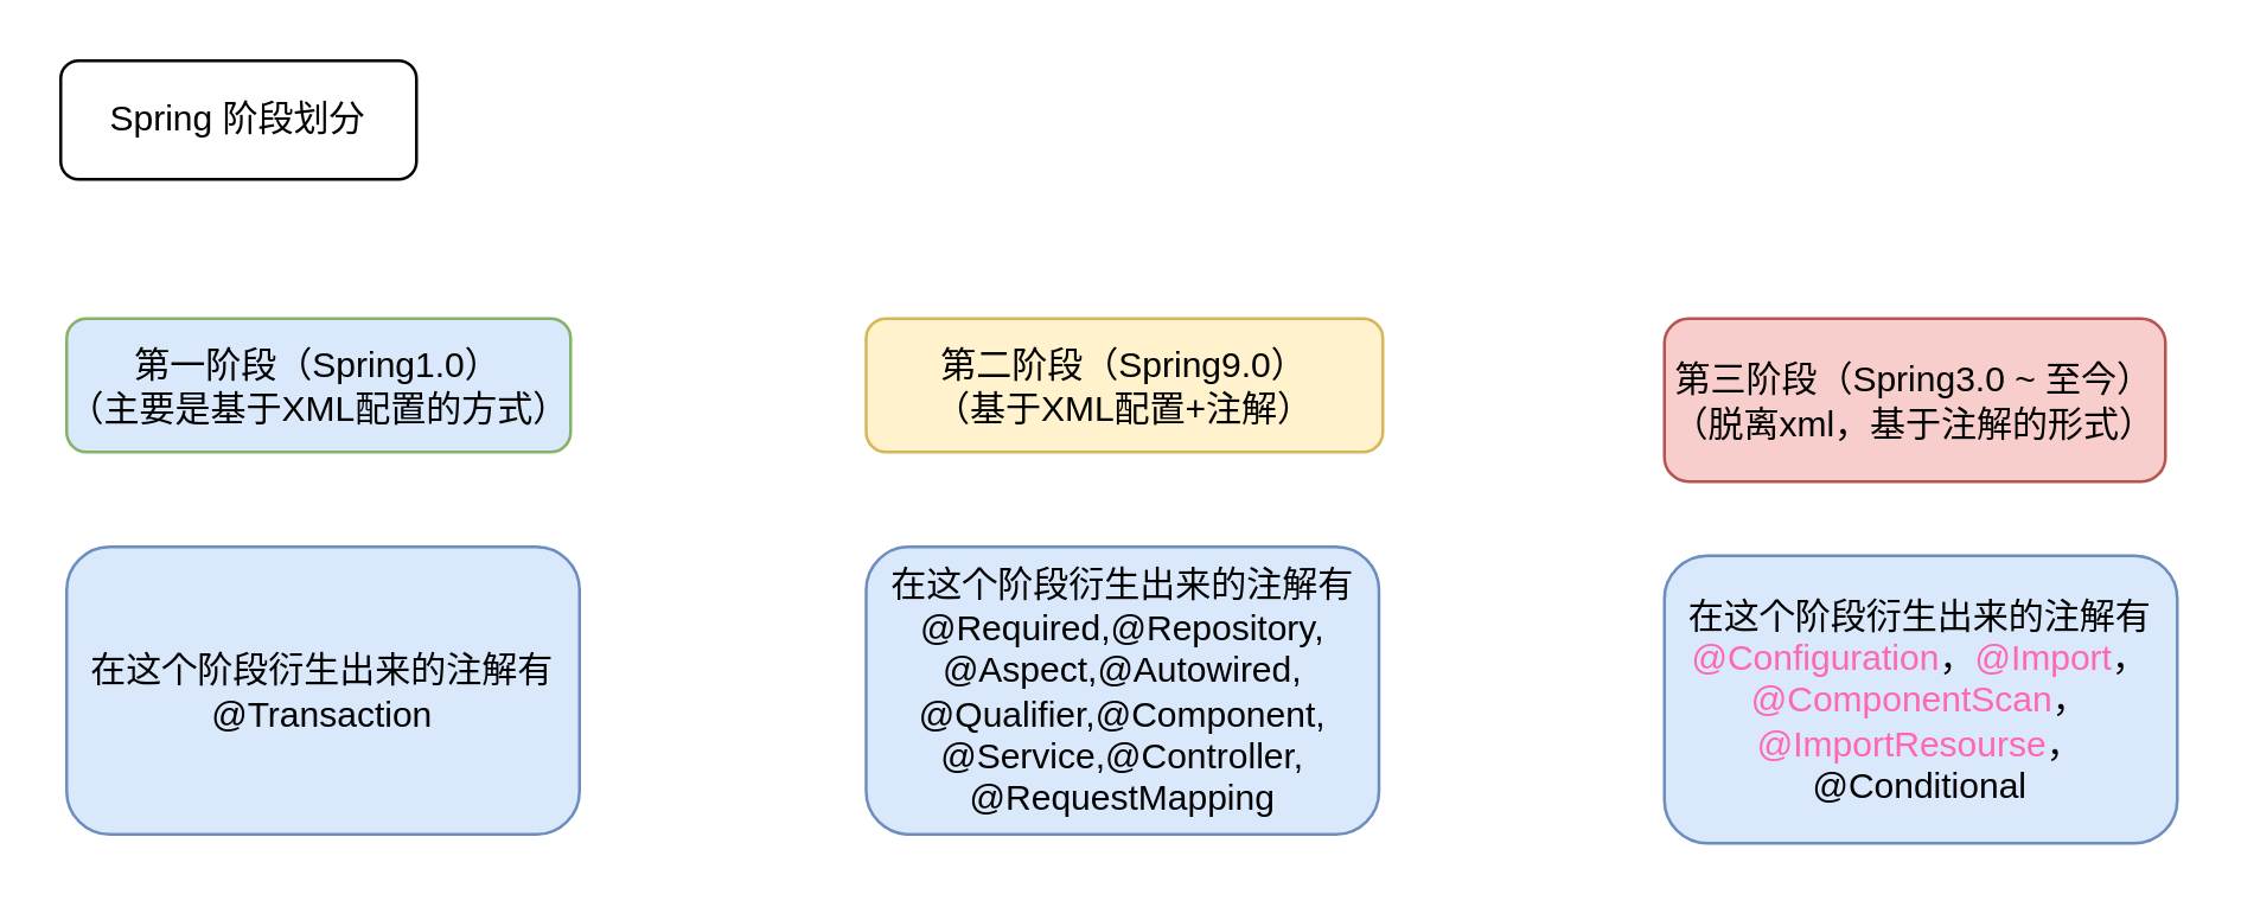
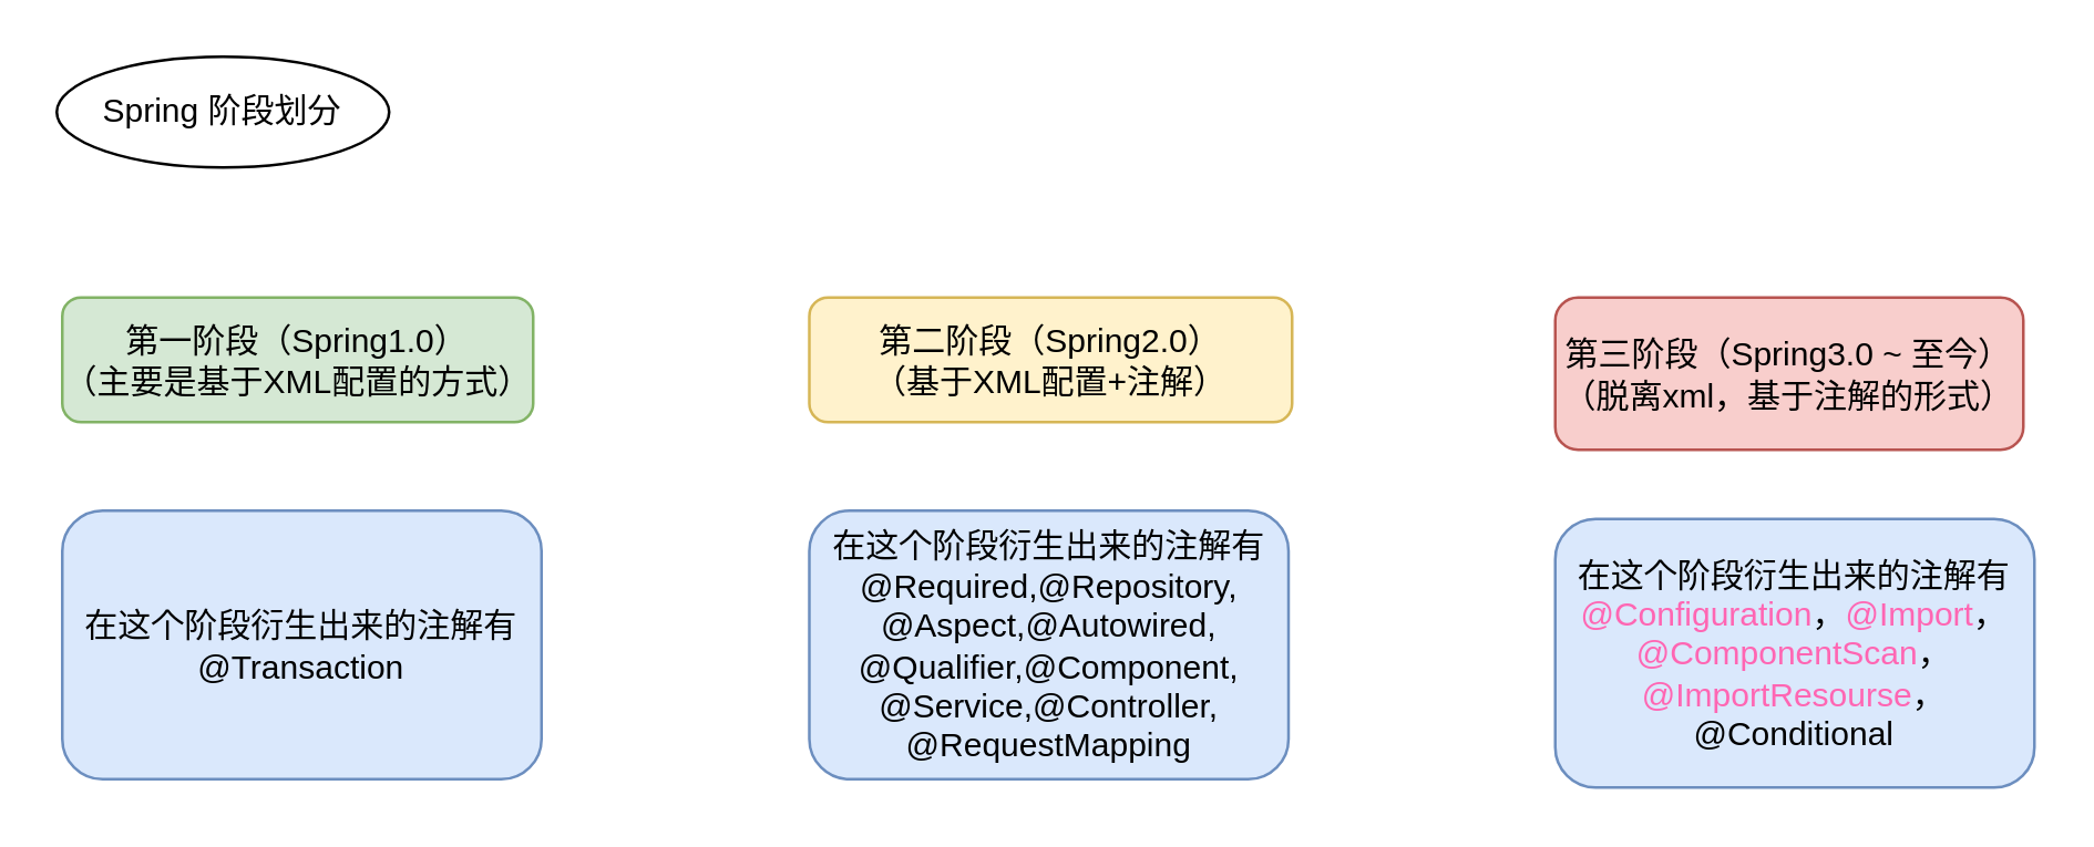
  <mxCell id="0" />
  <mxCell id="1" parent="0" />
- <mxCell id="2" value="Spring 阶段划分" style="rounded=1;whiteSpace=wrap;html=1;" parent="1" vertex="1"><mxGeometry x="20" y="20" width="120" height="40" as="geometry" /></mxCell>
- <mxCell id="3" value="第一阶段（Spring1.0）&lt;br&gt;（主要是基于XML配置的方式）" style="rounded=1;whiteSpace=wrap;html=1;container=0;fillColor=#dae8fc;strokeColor=#82b366;textShadow=0;labelBackgroundColor=none;glass=0;" vertex="1" parent="1"><mxGeometry x="22" y="107" width="170" height="45" as="geometry" /></mxCell>
- <mxCell id="4" value="第二阶段（Spring9.0）&lt;br&gt;（基于XML配置+注解）" style="rounded=1;whiteSpace=wrap;html=1;container=0;fillColor=#fff2cc;strokeColor=#d6b656;textShadow=0;labelBackgroundColor=none;glass=0;" vertex="1" parent="1"><mxGeometry x="291.7" y="107" width="174.3" height="45" as="geometry" /></mxCell>
+ <mxCell id="2" value="Spring 阶段划分" style="ellipse;whiteSpace=wrap;html=1;" parent="1" vertex="1"><mxGeometry x="20" y="20" width="120" height="40" as="geometry" /></mxCell>
+ <mxCell id="3" value="第一阶段（Spring1.0）&lt;br&gt;（主要是基于XML配置的方式）" style="rounded=1;whiteSpace=wrap;html=1;container=0;fillColor=#d5e8d4;strokeColor=#82b366;textShadow=0;labelBackgroundColor=none;glass=0;" vertex="1" parent="1"><mxGeometry x="22" y="107" width="170" height="45" as="geometry" /></mxCell>
+ <mxCell id="4" value="第二阶段（Spring2.0）&lt;br&gt;（基于XML配置+注解）" style="rounded=1;whiteSpace=wrap;html=1;container=0;fillColor=#fff2cc;strokeColor=#d6b656;textShadow=0;labelBackgroundColor=none;glass=0;" vertex="1" parent="1"><mxGeometry x="291.7" y="107" width="174.3" height="45" as="geometry" /></mxCell>
  <mxCell id="5" value="第三阶段（Spring3.0 ~ 至今）&lt;br&gt;（脱离xml，基于注解的形式）" style="rounded=1;whiteSpace=wrap;html=1;container=0;fillColor=#f8cecc;strokeColor=#b85450;textShadow=0;labelBackgroundColor=none;glass=0;" vertex="1" parent="1"><mxGeometry x="561" y="107" width="169" height="55" as="geometry" /></mxCell>
  <mxCell id="6" value="在这个阶段衍生出来的注解有@Transaction" style="rounded=1;whiteSpace=wrap;html=1;fillColor=#dae8fc;strokeColor=#6c8ebf;textShadow=0;labelBackgroundColor=none;glass=0;" vertex="1" parent="1"><mxGeometry x="22" y="184" width="173" height="97" as="geometry" /></mxCell>
  <mxCell id="7" value="在这个阶段衍生出来的注解有&lt;br&gt;@Required,@Repository,&lt;div&gt;@Aspect,@Autowired,&lt;/div&gt;&lt;div&gt;@Qualifier,@Component,&lt;/div&gt;&lt;div&gt;@Service,@Controller,&lt;/div&gt;&lt;div&gt;@RequestMapping&lt;/div&gt;" style="rounded=1;whiteSpace=wrap;html=1;fillColor=#dae8fc;strokeColor=#6c8ebf;textShadow=0;labelBackgroundColor=none;glass=0;" vertex="1" parent="1"><mxGeometry x="291.7" y="184" width="173" height="97" as="geometry" /></mxCell>
  <mxCell id="8" value="在这个阶段衍生出来的注解有&lt;br&gt;&lt;font style=&quot;color: rgb(255, 102, 179);&quot;&gt;@Configuration&lt;/font&gt;，&lt;font style=&quot;color: rgb(255, 102, 179);&quot;&gt;@Import&lt;/font&gt;，&lt;font style=&quot;color: rgb(255, 102, 179);&quot;&gt;@ComponentScan&lt;/font&gt;，&lt;font style=&quot;color: rgb(255, 102, 179);&quot;&gt;@ImportResourse&lt;/font&gt;，@Conditional" style="rounded=1;whiteSpace=wrap;html=1;fillColor=#dae8fc;strokeColor=#6c8ebf;textShadow=0;labelBackgroundColor=none;glass=0;" vertex="1" parent="1"><mxGeometry x="561" y="187" width="173" height="97" as="geometry" /></mxCell>
